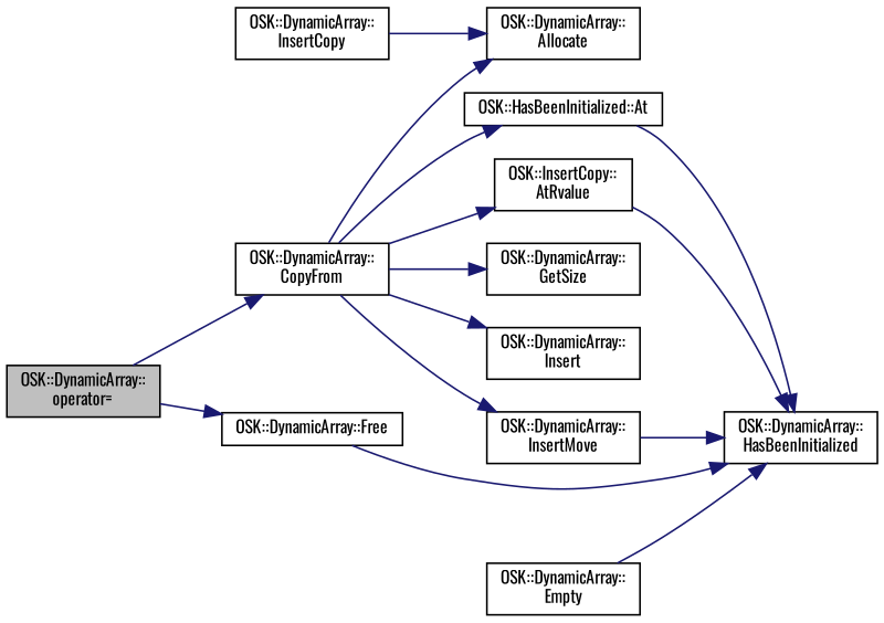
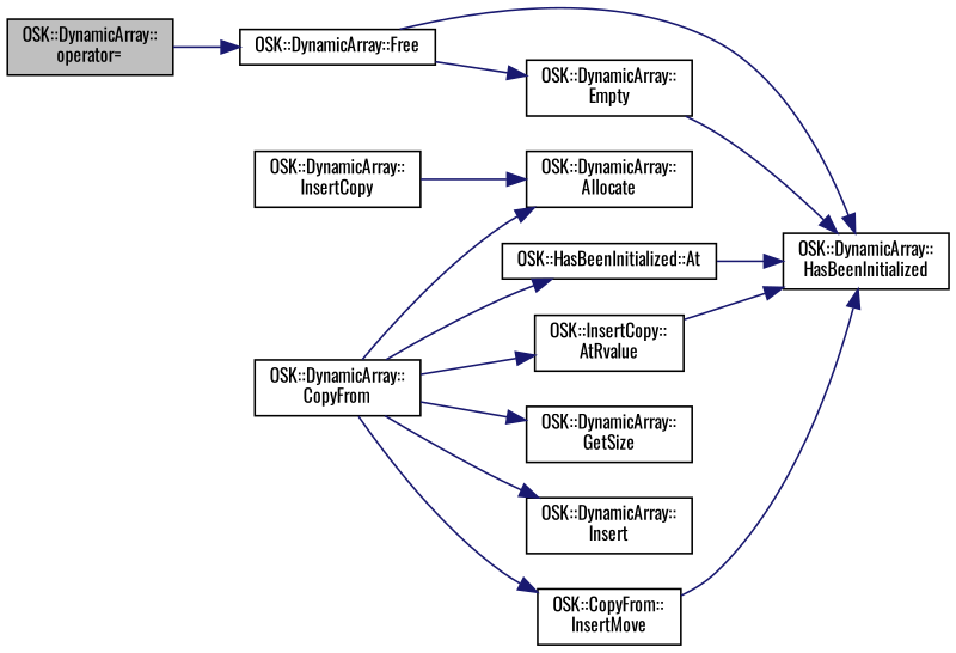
  digraph {
    fontname=Oswald
    rankdir=LR
    node [color=black fillcolor=white fontname=Oswald fontsize=10 shape=record style=filled]
    edge [color=midnightblue fontname=Oswald fontsize=10 labelfontname=Helvetica labelfontsize=10 style=solid]
    n1 [fillcolor=grey75 fontcolor=black height=0.2 label="OSK::DynamicArray::\loperator=" width=0.4]
    n2 [height=0.2 label="OSK::DynamicArray::\lCopyFrom" width=0.4]
    n3 [height=0.2 label="OSK::DynamicArray::Free" width=0.4]
    n4 [height=0.2 label="OSK::DynamicArray::\lAllocate" width=0.4]
    n5 [height=0.2 label="OSK::HasBeenInitialized::At" width=0.4]
    n6 [height=0.2 label="OSK::InsertCopy::\lAtRvalue" width=0.4]
    n7 [height=0.2 label="OSK::DynamicArray::\lGetSize" width=0.4]
    n8 [height=0.2 label="OSK::DynamicArray::\lInsert" width=0.4]
-   n9 [height=0.2 label="OSK::DynamicArray::\lInsertMove" width=0.4]
+   n9 [height=0.2 label="OSK::CopyFrom::\lInsertMove" width=0.4]
    n10 [height=0.2 label="OSK::DynamicArray::\lHasBeenInitialized" width=0.4]
    n11 [height=0.2 label="OSK::DynamicArray::\lEmpty" width=0.4]
    n12 [height=0.2 label="OSK::DynamicArray::\lInsertCopy" width=0.4]
-   n1 -> n2
    n1 -> n3
    n2 -> n4
    n2 -> n5
    n2 -> n6
    n2 -> n7
    n2 -> n8
    n2 -> n9
    n3 -> n10
+   n3 -> n11
    n5 -> n10
    n6 -> n10
    n9 -> n10
    n11 -> n10
    n12 -> n4
  }
